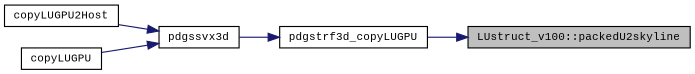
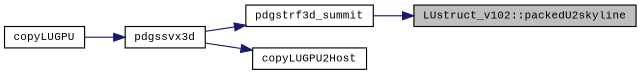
  digraph {
    fontname="Liberation Mono"
    rankdir=RL
    node [color=black fillcolor=white fontname="Liberation Mono" fontsize=10 shape=record style=filled]
    edge [color=midnightblue dir=back fontname="Liberation Mono" fontsize=10 labelfontname=Helvetica labelfontsize=10 style=solid]
-   n1 [fillcolor=grey75 fontcolor=black height=0.2 label="LUstruct_v100::packedU2skyline" width=0.4]
-   n2 [height=0.2 label=pdgstrf3d_copyLUGPU width=0.4]
+   n1 [fillcolor=grey75 fontcolor=black height=0.2 label="LUstruct_v102::packedU2skyline" width=0.4]
+   n2 [height=0.2 label=pdgstrf3d_summit width=0.4]
    n3 [height=0.2 label=copyLUGPU2Host width=0.4]
    n4 [height=0.2 label=pdgssvx3d width=0.4]
    n5 [height=0.2 label=copyLUGPU width=0.4]
    n1 -> n2
    n2 -> n4
-   n4 -> n3
+   n3 -> n4
    n4 -> n5
  }
